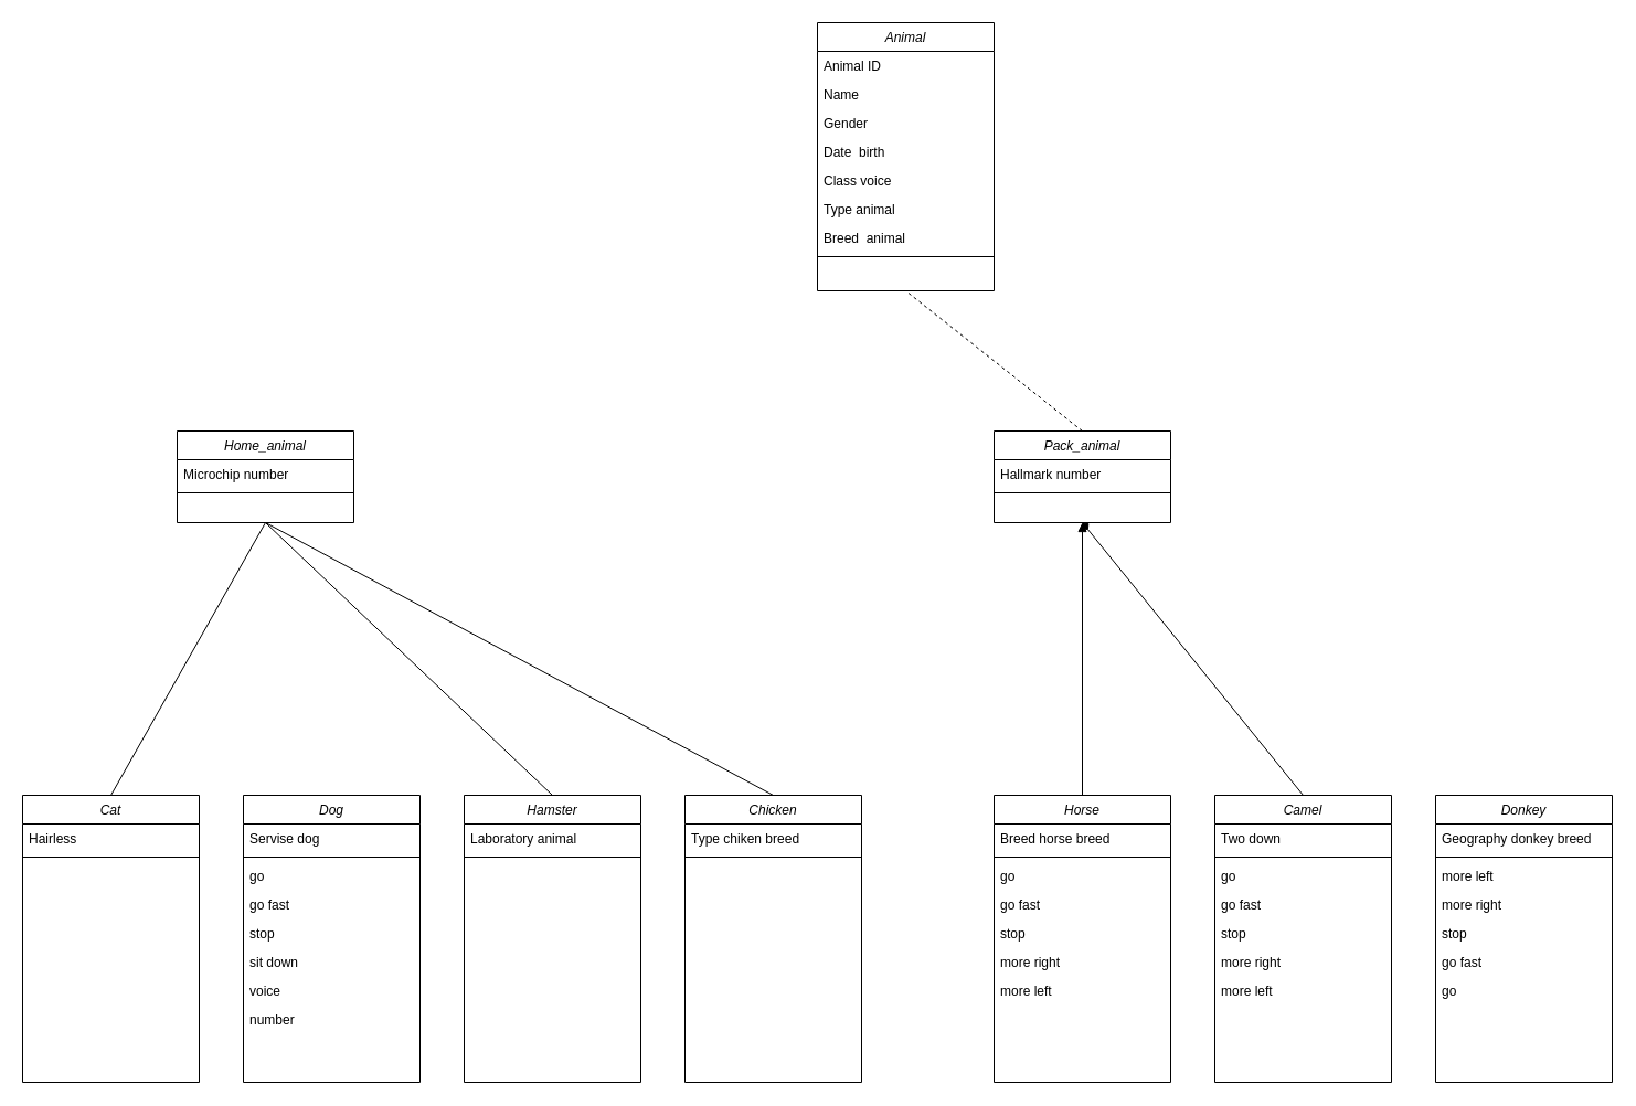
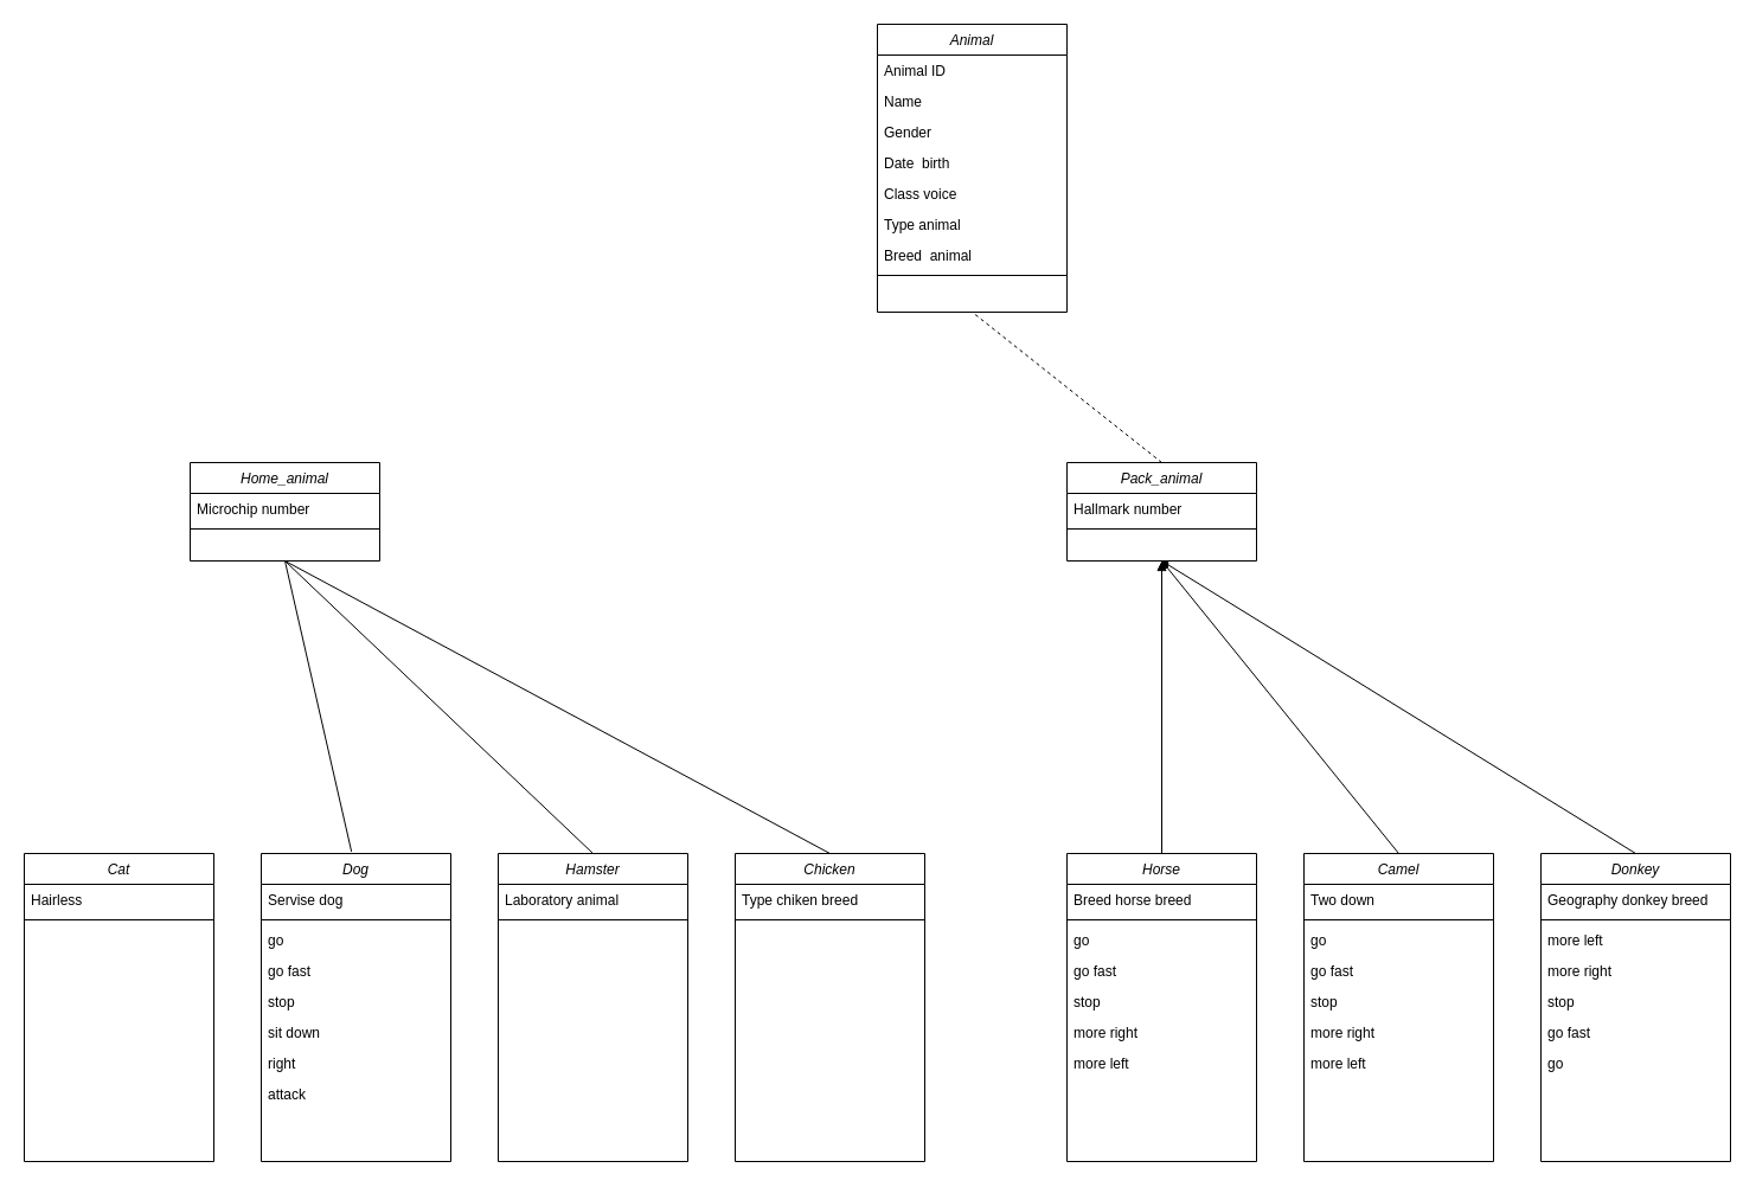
  <mxCell id="0" />
  <mxCell id="1" parent="0" />
  <mxCell id="2" value="Home_animal" style="swimlane;fontStyle=2;align=center;verticalAlign=top;childLayout=stackLayout;horizontal=1;startSize=26;horizontalStack=0;resizeParent=1;resizeLast=0;collapsible=1;marginBottom=0;rounded=0;shadow=0;strokeWidth=1;" parent="1" vertex="1"><mxGeometry x="160" y="390" width="160" height="83" as="geometry"><mxRectangle x="100" y="30" width="160" height="26" as="alternateBounds" /></mxGeometry></mxCell>
  <mxCell id="3" value="Microchip number" style="text;align=left;verticalAlign=top;spacingLeft=4;spacingRight=4;overflow=hidden;rotatable=0;points=[[0,0.5],[1,0.5]];portConstraint=eastwest;rounded=0;shadow=0;html=0;" parent="2" vertex="1"><mxGeometry y="26" width="160" height="26" as="geometry" /></mxCell>
  <mxCell id="4" value="" style="line;html=1;strokeWidth=1;align=left;verticalAlign=middle;spacingTop=-1;spacingLeft=3;spacingRight=3;rotatable=0;labelPosition=right;points=[];portConstraint=eastwest;" parent="2" vertex="1"><mxGeometry y="52" width="160" height="8" as="geometry" /></mxCell>
  <mxCell id="5" value="Cat" style="swimlane;fontStyle=2;align=center;verticalAlign=top;childLayout=stackLayout;horizontal=1;startSize=26;horizontalStack=0;resizeParent=1;resizeLast=0;collapsible=1;marginBottom=0;rounded=0;shadow=0;strokeWidth=1;" parent="1" vertex="1"><mxGeometry x="20" y="720" width="160" height="260" as="geometry"><mxRectangle x="230" y="140" width="160" height="26" as="alternateBounds" /></mxGeometry></mxCell>
  <mxCell id="6" value="Hairless" style="text;align=left;verticalAlign=top;spacingLeft=4;spacingRight=4;overflow=hidden;rotatable=0;points=[[0,0.5],[1,0.5]];portConstraint=eastwest;rounded=0;shadow=0;html=0;" parent="5" vertex="1"><mxGeometry y="26" width="160" height="26" as="geometry" /></mxCell>
  <mxCell id="7" value="" style="line;html=1;strokeWidth=1;align=left;verticalAlign=middle;spacingTop=-1;spacingLeft=3;spacingRight=3;rotatable=0;labelPosition=right;points=[];portConstraint=eastwest;" parent="5" vertex="1"><mxGeometry y="52" width="160" height="8" as="geometry" /></mxCell>
  <mxCell id="8" value="Dog" style="swimlane;fontStyle=2;align=center;verticalAlign=top;childLayout=stackLayout;horizontal=1;startSize=26;horizontalStack=0;resizeParent=1;resizeLast=0;collapsible=1;marginBottom=0;rounded=0;shadow=0;strokeWidth=1;" parent="1" vertex="1"><mxGeometry x="220" y="720" width="160" height="260" as="geometry"><mxRectangle x="230" y="140" width="160" height="26" as="alternateBounds" /></mxGeometry></mxCell>
  <mxCell id="9" value="Servise dog" style="text;align=left;verticalAlign=top;spacingLeft=4;spacingRight=4;overflow=hidden;rotatable=0;points=[[0,0.5],[1,0.5]];portConstraint=eastwest;rounded=0;shadow=0;html=0;" parent="8" vertex="1"><mxGeometry y="26" width="160" height="26" as="geometry" /></mxCell>
  <mxCell id="10" value="" style="line;html=1;strokeWidth=1;align=left;verticalAlign=middle;spacingTop=-1;spacingLeft=3;spacingRight=3;rotatable=0;labelPosition=right;points=[];portConstraint=eastwest;" parent="8" vertex="1"><mxGeometry y="52" width="160" height="8" as="geometry" /></mxCell>
  <mxCell id="11" value="go" style="text;align=left;verticalAlign=top;spacingLeft=4;spacingRight=4;overflow=hidden;rotatable=0;points=[[0,0.5],[1,0.5]];portConstraint=eastwest;rounded=0;shadow=0;html=0;" parent="8" vertex="1"><mxGeometry y="60" width="160" height="26" as="geometry" /></mxCell>
  <mxCell id="12" value="go fast" style="text;align=left;verticalAlign=top;spacingLeft=4;spacingRight=4;overflow=hidden;rotatable=0;points=[[0,0.5],[1,0.5]];portConstraint=eastwest;rounded=0;shadow=0;html=0;" parent="8" vertex="1"><mxGeometry y="86" width="160" height="26" as="geometry" /></mxCell>
  <mxCell id="13" value="stop" style="text;align=left;verticalAlign=top;spacingLeft=4;spacingRight=4;overflow=hidden;rotatable=0;points=[[0,0.5],[1,0.5]];portConstraint=eastwest;rounded=0;shadow=0;html=0;" parent="8" vertex="1"><mxGeometry y="112" width="160" height="26" as="geometry" /></mxCell>
  <mxCell id="14" value="sit down" style="text;align=left;verticalAlign=top;spacingLeft=4;spacingRight=4;overflow=hidden;rotatable=0;points=[[0,0.5],[1,0.5]];portConstraint=eastwest;rounded=0;shadow=0;html=0;" parent="8" vertex="1"><mxGeometry y="138" width="160" height="26" as="geometry" /></mxCell>
- <mxCell id="15" value="voice" style="text;align=left;verticalAlign=top;spacingLeft=4;spacingRight=4;overflow=hidden;rotatable=0;points=[[0,0.5],[1,0.5]];portConstraint=eastwest;rounded=0;shadow=0;html=0;" parent="8" vertex="1"><mxGeometry y="164" width="160" height="26" as="geometry" /></mxCell>
- <mxCell id="16" value="number" style="text;align=left;verticalAlign=top;spacingLeft=4;spacingRight=4;overflow=hidden;rotatable=0;points=[[0,0.5],[1,0.5]];portConstraint=eastwest;rounded=0;shadow=0;html=0;" parent="8" vertex="1"><mxGeometry y="190" width="160" height="26" as="geometry" /></mxCell>
+ <mxCell id="15" value="right" style="text;align=left;verticalAlign=top;spacingLeft=4;spacingRight=4;overflow=hidden;rotatable=0;points=[[0,0.5],[1,0.5]];portConstraint=eastwest;rounded=0;shadow=0;html=0;" parent="8" vertex="1"><mxGeometry y="164" width="160" height="26" as="geometry" /></mxCell>
+ <mxCell id="16" value="attack" style="text;align=left;verticalAlign=top;spacingLeft=4;spacingRight=4;overflow=hidden;rotatable=0;points=[[0,0.5],[1,0.5]];portConstraint=eastwest;rounded=0;shadow=0;html=0;" parent="8" vertex="1"><mxGeometry y="190" width="160" height="26" as="geometry" /></mxCell>
  <mxCell id="17" value="Hamster" style="swimlane;fontStyle=2;align=center;verticalAlign=top;childLayout=stackLayout;horizontal=1;startSize=26;horizontalStack=0;resizeParent=1;resizeLast=0;collapsible=1;marginBottom=0;rounded=0;shadow=0;strokeWidth=1;" parent="1" vertex="1"><mxGeometry x="420" y="720" width="160" height="260" as="geometry"><mxRectangle x="230" y="140" width="160" height="26" as="alternateBounds" /></mxGeometry></mxCell>
  <mxCell id="18" value="Laboratory animal" style="text;align=left;verticalAlign=top;spacingLeft=4;spacingRight=4;overflow=hidden;rotatable=0;points=[[0,0.5],[1,0.5]];portConstraint=eastwest;rounded=0;shadow=0;html=0;" parent="17" vertex="1"><mxGeometry y="26" width="160" height="26" as="geometry" /></mxCell>
  <mxCell id="19" value="" style="line;html=1;strokeWidth=1;align=left;verticalAlign=middle;spacingTop=-1;spacingLeft=3;spacingRight=3;rotatable=0;labelPosition=right;points=[];portConstraint=eastwest;" parent="17" vertex="1"><mxGeometry y="52" width="160" height="8" as="geometry" /></mxCell>
- <mxCell id="20" value="" style="endArrow=none;html=1;rounded=0;entryX=0.5;entryY=1;entryDx=0;entryDy=0;exitX=0.5;exitY=0;exitDx=0;exitDy=0;" parent="1" source="5" target="2" edge="1"><mxGeometry width="50" height="50" relative="1" as="geometry"><mxPoint x="240" y="740" as="sourcePoint" /><mxPoint x="500" y="760" as="targetPoint" /></mxGeometry></mxCell>
+ <mxCell id="21" value="" style="endArrow=none;html=1;rounded=0;exitX=0.476;exitY=-0.006;exitDx=0;exitDy=0;exitPerimeter=0;entryX=0.5;entryY=1;entryDx=0;entryDy=0;" parent="1" source="8" target="2" edge="1"><mxGeometry width="50" height="50" relative="1" as="geometry"><mxPoint x="430" y="720" as="sourcePoint" /><mxPoint x="240" y="630" as="targetPoint" /></mxGeometry></mxCell>
  <mxCell id="22" value="" style="endArrow=none;html=1;rounded=0;exitX=0.5;exitY=0;exitDx=0;exitDy=0;" parent="1" source="17" edge="1"><mxGeometry width="50" height="50" relative="1" as="geometry"><mxPoint x="450" y="810" as="sourcePoint" /><mxPoint x="240" y="473" as="targetPoint" /></mxGeometry></mxCell>
  <mxCell id="23" value="Pack_animal" style="swimlane;fontStyle=2;align=center;verticalAlign=top;childLayout=stackLayout;horizontal=1;startSize=26;horizontalStack=0;resizeParent=1;resizeLast=0;collapsible=1;marginBottom=0;rounded=0;shadow=0;strokeWidth=1;" parent="1" vertex="1"><mxGeometry x="900" y="390" width="160" height="83" as="geometry"><mxRectangle x="100" y="30" width="160" height="26" as="alternateBounds" /></mxGeometry></mxCell>
  <mxCell id="24" value="Hallmark number" style="text;align=left;verticalAlign=top;spacingLeft=4;spacingRight=4;overflow=hidden;rotatable=0;points=[[0,0.5],[1,0.5]];portConstraint=eastwest;" parent="23" vertex="1"><mxGeometry y="26" width="160" height="26" as="geometry" /></mxCell>
  <mxCell id="25" value="" style="line;html=1;strokeWidth=1;align=left;verticalAlign=middle;spacingTop=-1;spacingLeft=3;spacingRight=3;rotatable=0;labelPosition=right;points=[];portConstraint=eastwest;" parent="23" vertex="1"><mxGeometry y="52" width="160" height="8" as="geometry" /></mxCell>
  <mxCell id="26" value="Horse" style="swimlane;fontStyle=2;align=center;verticalAlign=top;childLayout=stackLayout;horizontal=1;startSize=26;horizontalStack=0;resizeParent=1;resizeLast=0;collapsible=1;marginBottom=0;rounded=0;shadow=0;strokeWidth=1;" parent="1" vertex="1"><mxGeometry x="900" y="720" width="160" height="260" as="geometry"><mxRectangle x="230" y="140" width="160" height="26" as="alternateBounds" /></mxGeometry></mxCell>
  <mxCell id="27" value="Breed horse breed" style="text;align=left;verticalAlign=top;spacingLeft=4;spacingRight=4;overflow=hidden;rotatable=0;points=[[0,0.5],[1,0.5]];portConstraint=eastwest;rounded=0;shadow=0;html=0;" parent="26" vertex="1"><mxGeometry y="26" width="160" height="26" as="geometry" /></mxCell>
  <mxCell id="28" value="" style="line;html=1;strokeWidth=1;align=left;verticalAlign=middle;spacingTop=-1;spacingLeft=3;spacingRight=3;rotatable=0;labelPosition=right;points=[];portConstraint=eastwest;" parent="26" vertex="1"><mxGeometry y="52" width="160" height="8" as="geometry" /></mxCell>
  <mxCell id="29" value="go" style="text;align=left;verticalAlign=top;spacingLeft=4;spacingRight=4;overflow=hidden;rotatable=0;points=[[0,0.5],[1,0.5]];portConstraint=eastwest;rounded=0;shadow=0;html=0;" parent="26" vertex="1"><mxGeometry y="60" width="160" height="26" as="geometry" /></mxCell>
  <mxCell id="30" value="go fast" style="text;align=left;verticalAlign=top;spacingLeft=4;spacingRight=4;overflow=hidden;rotatable=0;points=[[0,0.5],[1,0.5]];portConstraint=eastwest;rounded=0;shadow=0;html=0;" parent="26" vertex="1"><mxGeometry y="86" width="160" height="26" as="geometry" /></mxCell>
  <mxCell id="31" value="stop" style="text;align=left;verticalAlign=top;spacingLeft=4;spacingRight=4;overflow=hidden;rotatable=0;points=[[0,0.5],[1,0.5]];portConstraint=eastwest;rounded=0;shadow=0;html=0;" parent="26" vertex="1"><mxGeometry y="112" width="160" height="26" as="geometry" /></mxCell>
  <mxCell id="32" value="more right" style="text;align=left;verticalAlign=top;spacingLeft=4;spacingRight=4;overflow=hidden;rotatable=0;points=[[0,0.5],[1,0.5]];portConstraint=eastwest;rounded=0;shadow=0;html=0;" parent="26" vertex="1"><mxGeometry y="138" width="160" height="26" as="geometry" /></mxCell>
  <mxCell id="33" value="more left" style="text;align=left;verticalAlign=top;spacingLeft=4;spacingRight=4;overflow=hidden;rotatable=0;points=[[0,0.5],[1,0.5]];portConstraint=eastwest;rounded=0;shadow=0;html=0;" parent="26" vertex="1"><mxGeometry y="164" width="160" height="26" as="geometry" /></mxCell>
  <mxCell id="34" value="Animal" style="swimlane;fontStyle=2;align=center;verticalAlign=top;childLayout=stackLayout;horizontal=1;startSize=26;horizontalStack=0;resizeParent=1;resizeLast=0;collapsible=1;marginBottom=0;rounded=0;shadow=0;strokeWidth=1;" parent="1" vertex="1"><mxGeometry x="740" y="20" width="160" height="243" as="geometry"><mxRectangle x="100" y="30" width="160" height="26" as="alternateBounds" /></mxGeometry></mxCell>
  <mxCell id="35" value="Animal ID" style="text;align=left;verticalAlign=top;spacingLeft=4;spacingRight=4;overflow=hidden;rotatable=0;points=[[0,0.5],[1,0.5]];portConstraint=eastwest;rounded=0;shadow=0;html=0;" parent="34" vertex="1"><mxGeometry y="26" width="160" height="26" as="geometry" /></mxCell>
  <mxCell id="36" value="Name" style="text;align=left;verticalAlign=top;spacingLeft=4;spacingRight=4;overflow=hidden;rotatable=0;points=[[0,0.5],[1,0.5]];portConstraint=eastwest;" parent="34" vertex="1"><mxGeometry y="52" width="160" height="26" as="geometry" /></mxCell>
  <mxCell id="37" value="Gender" style="text;align=left;verticalAlign=top;spacingLeft=4;spacingRight=4;overflow=hidden;rotatable=0;points=[[0,0.5],[1,0.5]];portConstraint=eastwest;rounded=0;shadow=0;html=0;" parent="34" vertex="1"><mxGeometry y="78" width="160" height="26" as="geometry" /></mxCell>
  <mxCell id="38" value="Date  birth" style="text;align=left;verticalAlign=top;spacingLeft=4;spacingRight=4;overflow=hidden;rotatable=0;points=[[0,0.5],[1,0.5]];portConstraint=eastwest;rounded=0;shadow=0;html=0;" parent="34" vertex="1"><mxGeometry y="104" width="160" height="26" as="geometry" /></mxCell>
  <mxCell id="39" value="Class voice" style="text;align=left;verticalAlign=top;spacingLeft=4;spacingRight=4;overflow=hidden;rotatable=0;points=[[0,0.5],[1,0.5]];portConstraint=eastwest;rounded=0;shadow=0;html=0;" parent="34" vertex="1"><mxGeometry y="130" width="160" height="26" as="geometry" /></mxCell>
  <mxCell id="40" value="Type animal" style="text;align=left;verticalAlign=top;spacingLeft=4;spacingRight=4;overflow=hidden;rotatable=0;points=[[0,0.5],[1,0.5]];portConstraint=eastwest;rounded=0;shadow=0;html=0;" parent="34" vertex="1"><mxGeometry y="156" width="160" height="26" as="geometry" /></mxCell>
  <mxCell id="41" value="Breed  animal" style="text;align=left;verticalAlign=top;spacingLeft=4;spacingRight=4;overflow=hidden;rotatable=0;points=[[0,0.5],[1,0.5]];portConstraint=eastwest;rounded=0;shadow=0;html=0;" parent="34" vertex="1"><mxGeometry y="182" width="160" height="26" as="geometry" /></mxCell>
  <mxCell id="42" value="" style="line;html=1;strokeWidth=1;align=left;verticalAlign=middle;spacingTop=-1;spacingLeft=3;spacingRight=3;rotatable=0;labelPosition=right;points=[];portConstraint=eastwest;" parent="34" vertex="1"><mxGeometry y="208" width="160" height="8" as="geometry" /></mxCell>
  <mxCell id="43" value="" style="endArrow=none;html=1;rounded=0;exitX=0.5;exitY=0;exitDx=0;exitDy=0;entryX=0.5;entryY=1;entryDx=0;entryDy=0;dashed=1;" parent="1" source="23" target="34" edge="1"><mxGeometry width="50" height="50" relative="1" as="geometry"><mxPoint x="890" y="610" as="sourcePoint" /><mxPoint y="290" as="targetPoint" x="820" /></mxGeometry></mxCell>
  <mxCell id="44" value="" style="endArrow=block;html=1;rounded=0;entryX=0.5;entryY=1;entryDx=0;entryDy=0;exitX=0.5;exitY=0;exitDx=0;exitDy=0;" parent="1" source="26" target="23" edge="1"><mxGeometry width="50" height="50" relative="1" as="geometry"><mxPoint x="890" y="670" as="sourcePoint" /><mxPoint x="940" y="620" as="targetPoint" /></mxGeometry></mxCell>
  <mxCell id="45" value="Chicken" style="swimlane;fontStyle=2;align=center;verticalAlign=top;childLayout=stackLayout;horizontal=1;startSize=26;horizontalStack=0;resizeParent=1;resizeLast=0;collapsible=1;marginBottom=0;rounded=0;shadow=0;strokeWidth=1;" parent="1" vertex="1"><mxGeometry x="620" y="720" width="160" height="260" as="geometry"><mxRectangle x="230" y="140" width="160" height="26" as="alternateBounds" /></mxGeometry></mxCell>
  <mxCell id="46" value="Type chiken breed" style="text;align=left;verticalAlign=top;spacingLeft=4;spacingRight=4;overflow=hidden;rotatable=0;points=[[0,0.5],[1,0.5]];portConstraint=eastwest;rounded=0;shadow=0;html=0;" parent="45" vertex="1"><mxGeometry y="26" width="160" height="26" as="geometry" /></mxCell>
  <mxCell id="47" value="" style="line;html=1;strokeWidth=1;align=left;verticalAlign=middle;spacingTop=-1;spacingLeft=3;spacingRight=3;rotatable=0;labelPosition=right;points=[];portConstraint=eastwest;" parent="45" vertex="1"><mxGeometry y="52" width="160" height="8" as="geometry" /></mxCell>
  <mxCell id="48" value="" style="endArrow=none;html=1;rounded=0;exitX=0.5;exitY=0;exitDx=0;exitDy=0;entryX=0.5;entryY=1;entryDx=0;entryDy=0;" parent="1" source="45" target="2" edge="1"><mxGeometry width="50" height="50" relative="1" as="geometry"><mxPoint x="700" y="610" as="sourcePoint" /><mxPoint x="250" y="473" as="targetPoint" /></mxGeometry></mxCell>
  <mxCell id="49" value="Camel" style="swimlane;fontStyle=2;align=center;verticalAlign=top;childLayout=stackLayout;horizontal=1;startSize=26;horizontalStack=0;resizeParent=1;resizeLast=0;collapsible=1;marginBottom=0;rounded=0;shadow=0;strokeWidth=1;" parent="1" vertex="1"><mxGeometry x="1100" y="720" width="160" height="260" as="geometry"><mxRectangle x="230" y="140" width="160" height="26" as="alternateBounds" /></mxGeometry></mxCell>
  <mxCell id="50" value="Two down" style="text;align=left;verticalAlign=top;spacingLeft=4;spacingRight=4;overflow=hidden;rotatable=0;points=[[0,0.5],[1,0.5]];portConstraint=eastwest;rounded=0;shadow=0;html=0;" parent="49" vertex="1"><mxGeometry y="26" width="160" height="26" as="geometry" /></mxCell>
  <mxCell id="51" value="" style="line;html=1;strokeWidth=1;align=left;verticalAlign=middle;spacingTop=-1;spacingLeft=3;spacingRight=3;rotatable=0;labelPosition=right;points=[];portConstraint=eastwest;" parent="49" vertex="1"><mxGeometry y="52" width="160" height="8" as="geometry" /></mxCell>
  <mxCell id="52" value="go" style="text;align=left;verticalAlign=top;spacingLeft=4;spacingRight=4;overflow=hidden;rotatable=0;points=[[0,0.5],[1,0.5]];portConstraint=eastwest;rounded=0;shadow=0;html=0;" parent="49" vertex="1"><mxGeometry y="60" width="160" height="26" as="geometry" /></mxCell>
  <mxCell id="53" value="go fast" style="text;align=left;verticalAlign=top;spacingLeft=4;spacingRight=4;overflow=hidden;rotatable=0;points=[[0,0.5],[1,0.5]];portConstraint=eastwest;rounded=0;shadow=0;html=0;" parent="49" vertex="1"><mxGeometry y="86" width="160" height="26" as="geometry" /></mxCell>
  <mxCell id="54" value="stop" style="text;align=left;verticalAlign=top;spacingLeft=4;spacingRight=4;overflow=hidden;rotatable=0;points=[[0,0.5],[1,0.5]];portConstraint=eastwest;rounded=0;shadow=0;html=0;" parent="49" vertex="1"><mxGeometry y="112" width="160" height="26" as="geometry" /></mxCell>
  <mxCell id="55" value="more right" style="text;align=left;verticalAlign=top;spacingLeft=4;spacingRight=4;overflow=hidden;rotatable=0;points=[[0,0.5],[1,0.5]];portConstraint=eastwest;rounded=0;shadow=0;html=0;" parent="49" vertex="1"><mxGeometry y="138" width="160" height="26" as="geometry" /></mxCell>
  <mxCell id="56" value="more left" style="text;align=left;verticalAlign=top;spacingLeft=4;spacingRight=4;overflow=hidden;rotatable=0;points=[[0,0.5],[1,0.5]];portConstraint=eastwest;rounded=0;shadow=0;html=0;" parent="49" vertex="1"><mxGeometry y="164" width="160" height="26" as="geometry" /></mxCell>
  <mxCell id="57" value="" style="endArrow=diamond;html=1;rounded=0;entryX=0.5;entryY=1;entryDx=0;entryDy=0;exitX=0.5;exitY=0;exitDx=0;exitDy=0;" parent="1" source="49" target="23" edge="1"><mxGeometry width="50" height="50" relative="1" as="geometry"><mxPoint x="700" y="610" as="sourcePoint" /><mxPoint x="750" y="560" as="targetPoint" /></mxGeometry></mxCell>
  <mxCell id="58" value="Donkey" style="swimlane;fontStyle=2;align=center;verticalAlign=top;childLayout=stackLayout;horizontal=1;startSize=26;horizontalStack=0;resizeParent=1;resizeLast=0;collapsible=1;marginBottom=0;rounded=0;shadow=0;strokeWidth=1;" parent="1" vertex="1"><mxGeometry x="1300" y="720" width="160" height="260" as="geometry"><mxRectangle x="230" y="140" width="160" height="26" as="alternateBounds" /></mxGeometry></mxCell>
  <mxCell id="59" value="Geography donkey breed" style="text;align=left;verticalAlign=top;spacingLeft=4;spacingRight=4;overflow=hidden;rotatable=0;points=[[0,0.5],[1,0.5]];portConstraint=eastwest;rounded=0;shadow=0;html=0;" parent="58" vertex="1"><mxGeometry y="26" width="160" height="26" as="geometry" /></mxCell>
  <mxCell id="60" value="" style="line;html=1;strokeWidth=1;align=left;verticalAlign=middle;spacingTop=-1;spacingLeft=3;spacingRight=3;rotatable=0;labelPosition=right;points=[];portConstraint=eastwest;" parent="58" vertex="1"><mxGeometry y="52" width="160" height="8" as="geometry" /></mxCell>
  <mxCell id="61" value="more left" style="text;align=left;verticalAlign=top;spacingLeft=4;spacingRight=4;overflow=hidden;rotatable=0;points=[[0,0.5],[1,0.5]];portConstraint=eastwest;rounded=0;shadow=0;html=0;" parent="58" vertex="1"><mxGeometry y="60" width="160" height="26" as="geometry" /></mxCell>
  <mxCell id="62" value="more right" style="text;align=left;verticalAlign=top;spacingLeft=4;spacingRight=4;overflow=hidden;rotatable=0;points=[[0,0.5],[1,0.5]];portConstraint=eastwest;rounded=0;shadow=0;html=0;" parent="58" vertex="1"><mxGeometry y="86" width="160" height="26" as="geometry" /></mxCell>
  <mxCell id="63" value="stop" style="text;align=left;verticalAlign=top;spacingLeft=4;spacingRight=4;overflow=hidden;rotatable=0;points=[[0,0.5],[1,0.5]];portConstraint=eastwest;rounded=0;shadow=0;html=0;" parent="58" vertex="1"><mxGeometry y="112" width="160" height="26" as="geometry" /></mxCell>
  <mxCell id="64" value="go fast" style="text;align=left;verticalAlign=top;spacingLeft=4;spacingRight=4;overflow=hidden;rotatable=0;points=[[0,0.5],[1,0.5]];portConstraint=eastwest;rounded=0;shadow=0;html=0;" parent="58" vertex="1"><mxGeometry y="138" width="160" height="26" as="geometry" /></mxCell>
  <mxCell id="65" value="go" style="text;align=left;verticalAlign=top;spacingLeft=4;spacingRight=4;overflow=hidden;rotatable=0;points=[[0,0.5],[1,0.5]];portConstraint=eastwest;rounded=0;shadow=0;html=0;" parent="58" vertex="1"><mxGeometry y="164" width="160" height="26" as="geometry" /></mxCell>
+ <mxCell id="66" value="" style="endArrow=none;html=1;rounded=0;entryX=0.5;entryY=1;entryDx=0;entryDy=0;exitX=0.5;exitY=0;exitDx=0;exitDy=0;" parent="1" source="58" target="23" edge="1"><mxGeometry width="50" height="50" relative="1" as="geometry"><mxPoint x="700" y="610" as="sourcePoint" /><mxPoint x="750" y="560" as="targetPoint" /></mxGeometry></mxCell>
